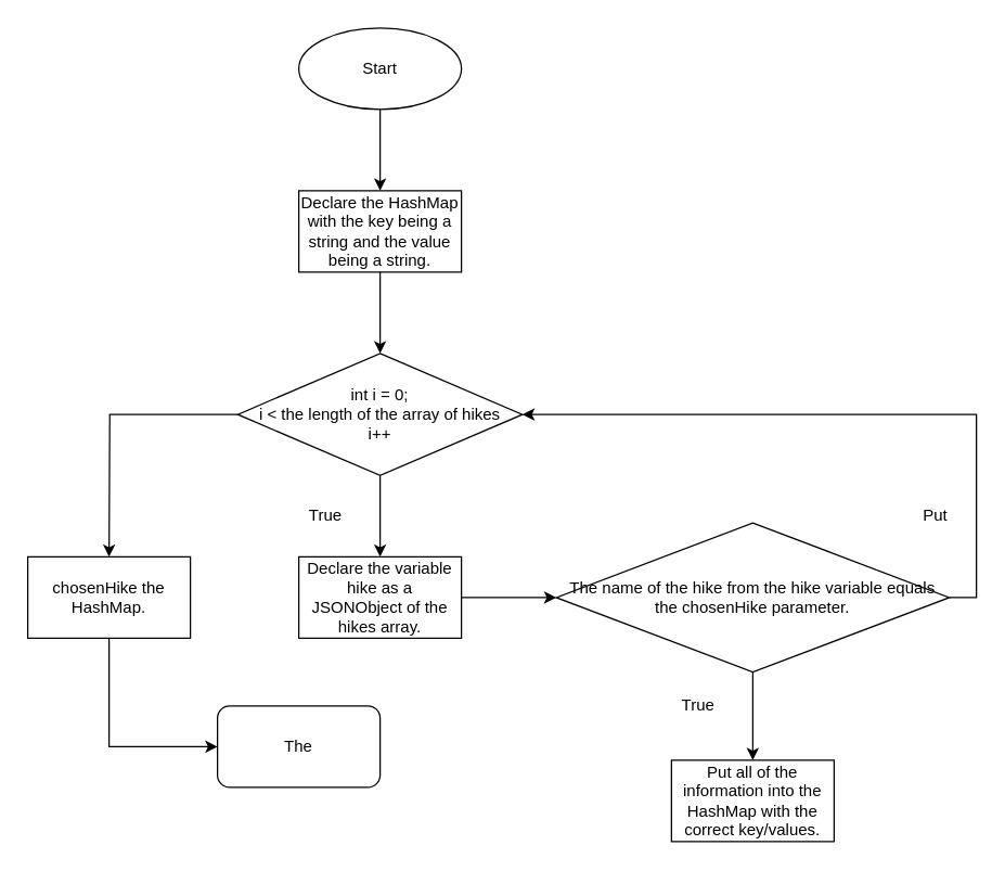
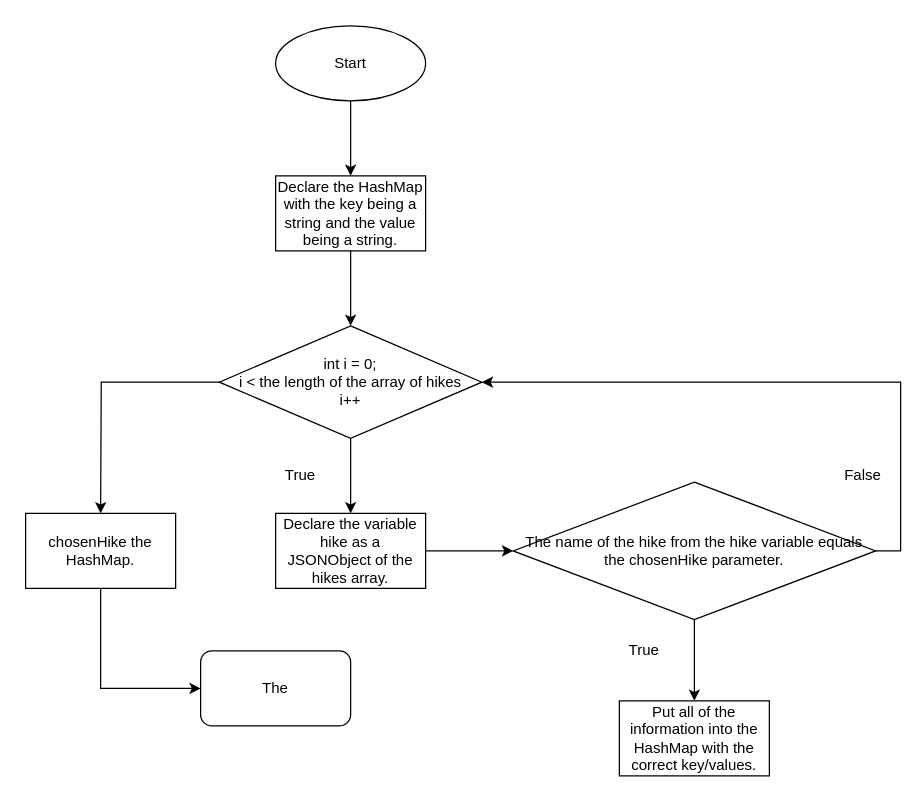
  <mxCell id="0" />
  <mxCell id="1" parent="0" />
  <mxCell id="2" style="edgeStyle=orthogonalEdgeStyle;rounded=0;orthogonalLoop=1;jettySize=auto;html=1;exitX=0.5;exitY=1;exitDx=0;exitDy=0;" edge="1" parent="1" source="3"><mxGeometry relative="1" as="geometry"><mxPoint x="280" y="140" as="targetPoint" /></mxGeometry></mxCell>
  <mxCell id="3" value="Start" style="ellipse;whiteSpace=wrap;html=1;" vertex="1" parent="1"><mxGeometry x="220" y="20" width="120" height="60" as="geometry" /></mxCell>
  <mxCell id="4" style="edgeStyle=orthogonalEdgeStyle;rounded=0;orthogonalLoop=1;jettySize=auto;html=1;exitX=0.5;exitY=1;exitDx=0;exitDy=0;" edge="1" parent="1" source="5"><mxGeometry relative="1" as="geometry"><mxPoint x="280" y="260" as="targetPoint" /></mxGeometry></mxCell>
  <mxCell id="5" value="Declare the HashMap with the key being a string and the value being a string." style="rounded=0;whiteSpace=wrap;html=1;" vertex="1" parent="1"><mxGeometry x="220" y="140" width="120" height="60" as="geometry" /></mxCell>
  <mxCell id="6" style="edgeStyle=orthogonalEdgeStyle;rounded=0;orthogonalLoop=1;jettySize=auto;html=1;exitX=0.5;exitY=1;exitDx=0;exitDy=0;" edge="1" parent="1" source="8"><mxGeometry relative="1" as="geometry"><mxPoint x="280" y="410" as="targetPoint" /></mxGeometry></mxCell>
  <mxCell id="7" style="edgeStyle=orthogonalEdgeStyle;rounded=0;orthogonalLoop=1;jettySize=auto;html=1;exitX=0;exitY=0.5;exitDx=0;exitDy=0;" edge="1" parent="1" source="8"><mxGeometry relative="1" as="geometry"><mxPoint x="80" y="410" as="targetPoint" /></mxGeometry></mxCell>
  <mxCell id="8" value="int i = 0;&lt;br&gt;i &amp;lt; the length of the array of hikes&lt;br&gt;i++" style="rhombus;whiteSpace=wrap;html=1;" vertex="1" parent="1"><mxGeometry x="175" y="260" width="210" height="90" as="geometry" /></mxCell>
  <mxCell id="9" value="True" style="text;html=1;strokeColor=none;fillColor=none;align=center;verticalAlign=middle;whiteSpace=wrap;rounded=0;" vertex="1" parent="1"><mxGeometry x="220" y="370" width="40" height="20" as="geometry" /></mxCell>
  <mxCell id="10" style="edgeStyle=orthogonalEdgeStyle;rounded=0;orthogonalLoop=1;jettySize=auto;html=1;exitX=1;exitY=0.5;exitDx=0;exitDy=0;entryX=0;entryY=0.5;entryDx=0;entryDy=0;" edge="1" parent="1" source="11" target="14"><mxGeometry relative="1" as="geometry" /></mxCell>
  <mxCell id="11" value="Declare the variable hike as a JSONObject of the hikes array." style="rounded=0;whiteSpace=wrap;html=1;" vertex="1" parent="1"><mxGeometry x="220" y="410" width="120" height="60" as="geometry" /></mxCell>
  <mxCell id="12" style="edgeStyle=orthogonalEdgeStyle;rounded=0;orthogonalLoop=1;jettySize=auto;html=1;exitX=0.5;exitY=1;exitDx=0;exitDy=0;" edge="1" parent="1" source="14"><mxGeometry relative="1" as="geometry"><mxPoint x="555" y="560" as="targetPoint" /></mxGeometry></mxCell>
  <mxCell id="13" style="edgeStyle=orthogonalEdgeStyle;rounded=0;orthogonalLoop=1;jettySize=auto;html=1;exitX=1;exitY=0.5;exitDx=0;exitDy=0;entryX=1;entryY=0.5;entryDx=0;entryDy=0;" edge="1" parent="1" source="14" target="8"><mxGeometry relative="1" as="geometry" /></mxCell>
  <mxCell id="14" value="The name of the hike from the hike variable equals the chosenHike parameter." style="rhombus;whiteSpace=wrap;html=1;" vertex="1" parent="1"><mxGeometry x="410" y="385" width="290" height="110" as="geometry" /></mxCell>
  <mxCell id="15" value="Put all of the information into the HashMap with the correct key/values." style="rounded=0;whiteSpace=wrap;html=1;" vertex="1" parent="1"><mxGeometry x="495" y="560" width="120" height="60" as="geometry" /></mxCell>
- <mxCell id="16" value="Put" style="text;html=1;strokeColor=none;fillColor=none;align=center;verticalAlign=middle;whiteSpace=wrap;rounded=0;" vertex="1" parent="1"><mxGeometry x="670" y="370" width="40" height="20" as="geometry" /></mxCell>
+ <mxCell id="16" value="False" style="text;html=1;strokeColor=none;fillColor=none;align=center;verticalAlign=middle;whiteSpace=wrap;rounded=0;" vertex="1" parent="1"><mxGeometry x="670" y="370" width="40" height="20" as="geometry" /></mxCell>
  <mxCell id="17" value="True" style="text;html=1;strokeColor=none;fillColor=none;align=center;verticalAlign=middle;whiteSpace=wrap;rounded=0;" vertex="1" parent="1"><mxGeometry x="495" y="510" width="40" height="20" as="geometry" /></mxCell>
  <mxCell id="18" style="edgeStyle=orthogonalEdgeStyle;rounded=0;orthogonalLoop=1;jettySize=auto;html=1;exitX=0.5;exitY=1;exitDx=0;exitDy=0;" edge="1" parent="1" source="19"><mxGeometry relative="1" as="geometry"><mxPoint x="160" y="550" as="targetPoint" /><Array as="points"><mxPoint x="80" y="550" /></Array></mxGeometry></mxCell>
  <mxCell id="19" value="chosenHike the HashMap." style="rounded=0;whiteSpace=wrap;html=1;" vertex="1" parent="1"><mxGeometry x="20" y="410" width="120" height="60" as="geometry" /></mxCell>
  <mxCell id="20" value="The" style="rounded=1;whiteSpace=wrap;html=1;" vertex="1" parent="1"><mxGeometry x="160" y="520" width="120" height="60" as="geometry" /></mxCell>
